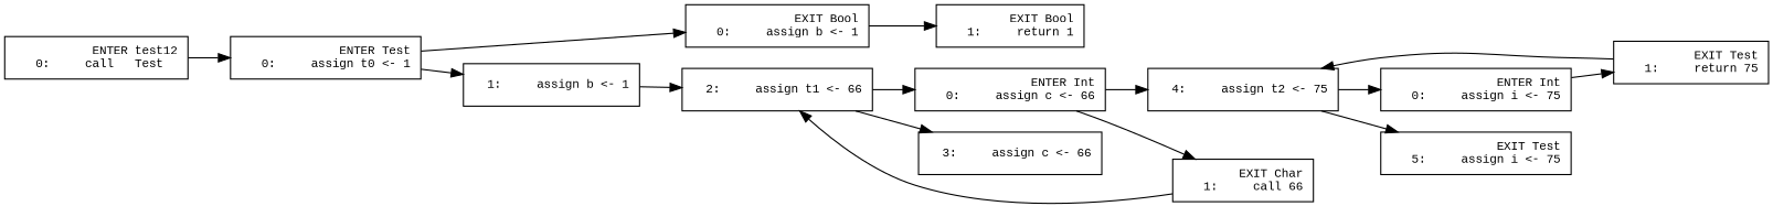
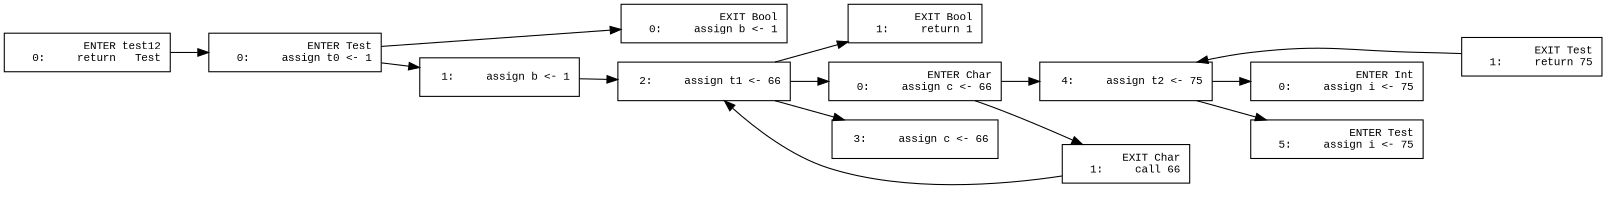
  digraph {
    fontname="Times New Roman"
    fontsize=10
    rankdir=LR
    node [fontname="Courier New" fontsize=10 shape=box]
    edge [fontname="Times New Roman" fontsize=10]
-   n1 [label=" ENTER test12\r   0:     call   Test\l"]
+   n1 [label=" ENTER test12\r   0:     return   Test\l"]
    n2 [label=" ENTER Test\r   0:     assign t0 <- 1\l"]
    n3 [label=" EXIT Bool\r   0:     assign b <- 1\l"]
    n4 [label="  1:     assign b <- 1\l"]
    n5 [label=" EXIT Bool\r   1:     return 1\l"]
    n6 [label="  2:     assign t1 <- 66\l"]
    n7 [label=" ENTER Int\r   0:     assign i <- 75\l"]
    n8 [label=" EXIT Test\r   1:     return 75\l"]
    n9 [label="  4:     assign t2 <- 75\l"]
-   n10 [label=" EXIT Test\r   5:     assign i <- 75\l"]
-   n11 [label=" ENTER Int\r   0:     assign c <- 66\l"]
+   n10 [label=" ENTER Test\r   5:     assign i <- 75\l"]
+   n11 [label=" ENTER Char\r   0:     assign c <- 66\l"]
    n12 [label=" EXIT Char\r   1:     call 66\l"]
    n13 [label="  3:     assign c <- 66\l"]
    n1 -> n2
    n2 -> n3
    n2 -> n4
-   n3 -> n5
+   n6 -> n5
    n4 -> n6
    n6 -> n11
    n6 -> n13
-   n7 -> n8
    n8 -> n9
    n9 -> n7
    n9 -> n10
    n11 -> n9
    n11 -> n12
    n12 -> n6
  }
